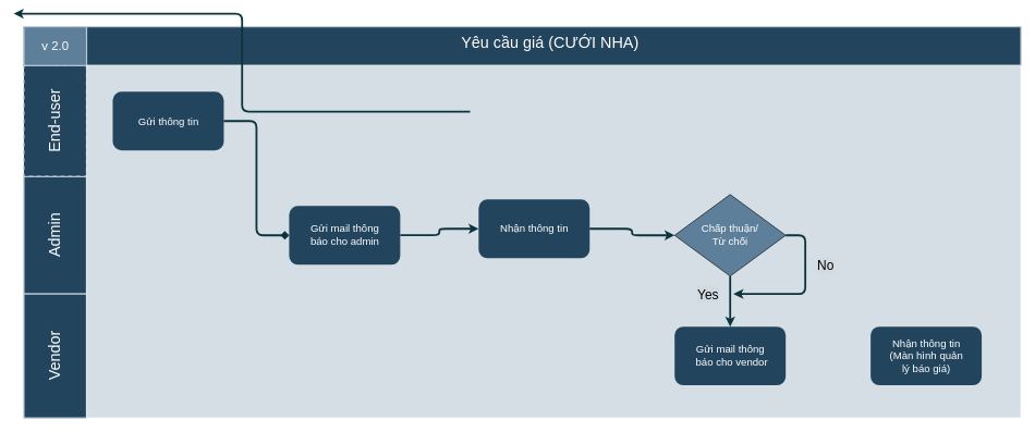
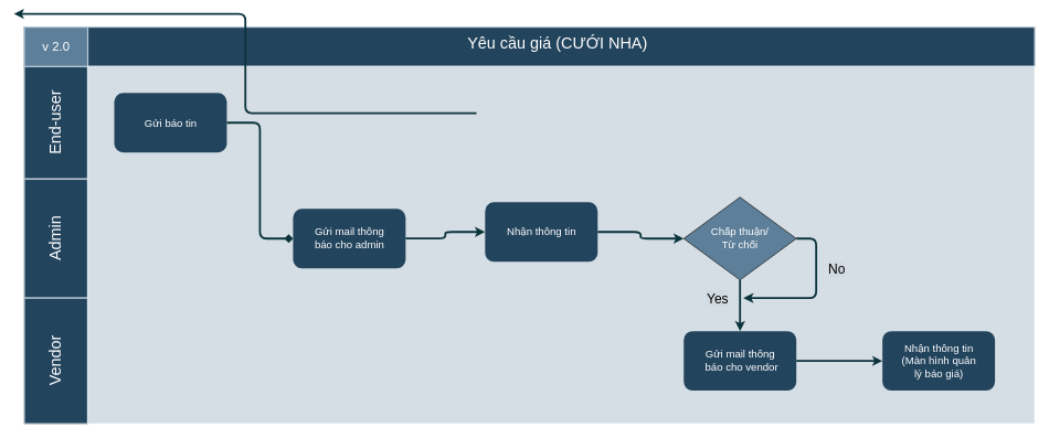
  <mxCell id="0" />
  <mxCell id="1" parent="0" />
  <mxCell id="2" value="Yêu cầu giá (CƯỚI NHA)" style="strokeColor=#BAC8D3;fillColor=#23445D;fontSize=24;strokeWidth=2;fontFamily=Helvetica;html=1;fontColor=#FFFFFF;fontStyle=0;spacingBottom=8;spacingRight=0;spacingLeft=83;" parent="1" vertex="1"><mxGeometry x="36" y="40.5" width="1526" height="59.5" as="geometry" /></mxCell>
- <mxCell id="3" value="End-user&lt;br&gt;" style="strokeColor=#BAC8D3;fillColor=#23445D;fontSize=24;strokeWidth=2;horizontal=0;fontFamily=Helvetica;html=1;fontColor=#FFFFFF;fontStyle=0;dashed=1;" parent="1" vertex="1"><mxGeometry x="36" y="100" width="96" height="170" as="geometry" /></mxCell>
+ <mxCell id="3" value="End-user&lt;br&gt;" style="strokeColor=#BAC8D3;fillColor=#23445D;fontSize=24;strokeWidth=2;horizontal=0;fontFamily=Helvetica;html=1;fontColor=#FFFFFF;fontStyle=0" parent="1" vertex="1"><mxGeometry x="36" y="100" width="96" height="170" as="geometry" /></mxCell>
  <mxCell id="4" value="v 2.0" style="strokeColor=#BAC8D3;fillColor=#5d7f99;fontSize=19;strokeWidth=2;fontFamily=Helvetica;html=1;labelBackgroundColor=none;fontColor=#FFFFFF;" parent="1" vertex="1"><mxGeometry x="36" y="40.5" width="96" height="59.5" as="geometry" /></mxCell>
  <mxCell id="5" value="Admin" style="strokeColor=#BAC8D3;fillColor=#23445D;fontSize=24;strokeWidth=2;horizontal=0;fontFamily=Helvetica;html=1;fontColor=#FFFFFF;fontStyle=0" parent="1" vertex="1"><mxGeometry x="36" y="270.25" width="96" height="179.75" as="geometry" /></mxCell>
  <mxCell id="6" value="Vendor" style="strokeColor=#BAC8D3;fillColor=#23445D;fontSize=24;strokeWidth=2;horizontal=0;fontFamily=Helvetica;html=1;fontColor=#FFFFFF;fontStyle=0" parent="1" vertex="1"><mxGeometry x="36" y="450" width="96" height="190" as="geometry" /></mxCell>
  <mxCell id="7" value="" style="strokeColor=#FFFFFF;fillColor=#BAC8D3;fontSize=18;strokeWidth=2;fontFamily=Helvetica;html=1;opacity=60;" parent="1" vertex="1"><mxGeometry x="132" y="100" width="1430" height="540" as="geometry" /></mxCell>
- <mxCell id="8" value="&lt;font style=&quot;font-size: 16px;&quot; color=&quot;#ffffff&quot;&gt;Gửi thông tin&lt;/font&gt;" style="rounded=1;fillColor=#23445D;strokeColor=none;strokeWidth=2;fontFamily=Helvetica;html=1;gradientColor=none;" parent="1" vertex="1"><mxGeometry x="172" y="140" width="170" height="90" as="geometry" /></mxCell>
+ <mxCell id="8" value="&lt;font style=&quot;font-size: 16px;&quot; color=&quot;#ffffff&quot;&gt;Gửi báo tin&lt;/font&gt;" style="rounded=1;fillColor=#23445D;strokeColor=none;strokeWidth=2;fontFamily=Helvetica;html=1;gradientColor=none;" parent="1" vertex="1"><mxGeometry x="172" y="140" width="170" height="90" as="geometry" /></mxCell>
  <mxCell id="9" value="" style="edgeStyle=elbowEdgeStyle;elbow=horizontal;strokeWidth=3;strokeColor=#0C343D;fontFamily=Helvetica;html=1;" parent="1" edge="1"><mxGeometry x="6.449" y="830.5" width="131.973" height="100" as="geometry"><mxPoint x="719.005" y="170.5" as="sourcePoint" /><mxPoint x="20.422" y="20.5" as="targetPoint" /></mxGeometry></mxCell>
  <mxCell id="10" value="" style="edgeStyle=elbowEdgeStyle;elbow=horizontal;strokeWidth=3;strokeColor=#0C343D;fontFamily=Helvetica;html=1;exitX=1;exitY=0.5;exitDx=0;exitDy=0;entryX=0;entryY=0.5;entryDx=0;entryDy=0;endArrow=diamond;" edge="1" parent="1" source="8" target="11"><mxGeometry x="-356.551" y="1005" width="131.973" height="100" as="geometry"><mxPoint x="362" y="345.5" as="sourcePoint" /><mxPoint x="892" y="345.5" as="targetPoint" /></mxGeometry></mxCell>
  <mxCell id="11" value="&lt;font color=&quot;#ffffff&quot;&gt;&lt;span style=&quot;font-size: 16px;&quot;&gt;Gửi mail thông &lt;br&gt;báo cho admin&lt;/span&gt;&lt;/font&gt;" style="rounded=1;fillColor=#23445D;strokeColor=none;strokeWidth=2;fontFamily=Helvetica;html=1;gradientColor=none;" vertex="1" parent="1"><mxGeometry x="442" y="315.12" width="170" height="90" as="geometry" /></mxCell>
  <mxCell id="12" value="&lt;font color=&quot;#ffffff&quot;&gt;&lt;span class=&quot;custom-cursor-default-hover&quot; style=&quot;font-size: 16px;&quot;&gt;Nhận thông tin&lt;/span&gt;&lt;/font&gt;" style="rounded=1;fillColor=#23445D;strokeColor=none;strokeWidth=2;fontFamily=Helvetica;html=1;gradientColor=none;" vertex="1" parent="1"><mxGeometry x="732" y="305.12" width="170" height="90" as="geometry" /></mxCell>
+ <mxCell id="13" value="" style="edgeStyle=elbowEdgeStyle;elbow=horizontal;strokeWidth=3;strokeColor=#0C343D;fontFamily=Helvetica;html=1;exitX=1;exitY=0.5;exitDx=0;exitDy=0;entryX=0;entryY=0.5;entryDx=0;entryDy=0;" edge="1" parent="1" source="15" target="17"><mxGeometry x="483.449" y="1370" width="131.973" height="100" as="geometry"><mxPoint x="1182" y="550" as="sourcePoint" /><mxPoint x="1282" y="725" as="targetPoint" /></mxGeometry></mxCell>
  <mxCell id="14" value="" style="edgeStyle=elbowEdgeStyle;elbow=horizontal;strokeWidth=3;strokeColor=#0C343D;fontFamily=Helvetica;html=1;exitX=1;exitY=0.5;exitDx=0;exitDy=0;entryX=0;entryY=0.5;entryDx=0;entryDy=0;" edge="1" parent="1" target="12"><mxGeometry x="-86.551" y="1180" width="131.973" height="100" as="geometry"><mxPoint x="612" y="360" as="sourcePoint" /><mxPoint x="712" y="535" as="targetPoint" /></mxGeometry></mxCell>
  <mxCell id="15" value="&lt;font color=&quot;#ffffff&quot;&gt;&lt;span style=&quot;font-size: 16px;&quot;&gt;Gửi mail thông&lt;br&gt;&amp;nbsp;báo cho vendor&lt;/span&gt;&lt;/font&gt;" style="rounded=1;fillColor=#23445D;strokeColor=none;strokeWidth=2;fontFamily=Helvetica;html=1;gradientColor=none;" vertex="1" parent="1"><mxGeometry x="1032" y="500" width="170" height="90" as="geometry" /></mxCell>
  <mxCell id="16" value="" style="edgeStyle=elbowEdgeStyle;elbow=horizontal;strokeWidth=3;strokeColor=#0C343D;fontFamily=Helvetica;html=1;entryX=0.5;entryY=0;entryDx=0;entryDy=0;exitX=0.5;exitY=1;exitDx=0;exitDy=0;" edge="1" parent="1" source="18" target="15"><mxGeometry x="593.449" y="1251" width="131.973" height="100" as="geometry"><mxPoint x="1097" y="405" as="sourcePoint" /><mxPoint x="1392" y="606" as="targetPoint" /></mxGeometry></mxCell>
  <mxCell id="17" value="&lt;font color=&quot;#ffffff&quot;&gt;&lt;span class=&quot;custom-cursor-default-hover&quot; style=&quot;font-size: 16px;&quot;&gt;Nhận thông tin &lt;br&gt;(Màn hình quản &lt;br&gt;lý báo giá)&lt;/span&gt;&lt;/font&gt;" style="rounded=1;fillColor=#23445D;strokeColor=none;strokeWidth=2;fontFamily=Helvetica;html=1;gradientColor=none;" vertex="1" parent="1"><mxGeometry x="1332" y="500" width="170" height="90" as="geometry" /></mxCell>
  <mxCell id="18" value="&lt;font style=&quot;font-size: 16px;&quot; color=&quot;#ffffff&quot;&gt;Chấp thuận/ &lt;br&gt;Từ chối&lt;/font&gt;" style="rhombus;whiteSpace=wrap;html=1;fillStyle=auto;fillColor=#5d7f99;" vertex="1" parent="1"><mxGeometry x="1032" y="297.54" width="170" height="125.18" as="geometry" /></mxCell>
  <mxCell id="19" value="" style="edgeStyle=elbowEdgeStyle;elbow=horizontal;strokeWidth=3;strokeColor=#0C343D;fontFamily=Helvetica;html=1;entryX=0;entryY=0.5;entryDx=0;entryDy=0;exitX=1;exitY=0.5;exitDx=0;exitDy=0;" edge="1" parent="1" source="12" target="18"><mxGeometry x="763.449" y="1120" width="131.973" height="100" as="geometry"><mxPoint x="1462" y="300" as="sourcePoint" /><mxPoint x="1562" y="475" as="targetPoint" /></mxGeometry></mxCell>
  <mxCell id="20" value="" style="edgeStyle=elbowEdgeStyle;elbow=horizontal;strokeWidth=3;strokeColor=#0C343D;fontFamily=Helvetica;html=1;exitX=1;exitY=0.5;exitDx=0;exitDy=0;" edge="1" parent="1" source="18"><mxGeometry x="503.449" y="1180" width="131.973" height="100" as="geometry"><mxPoint x="1202" y="360" as="sourcePoint" /><mxPoint x="1122" y="450" as="targetPoint" /><Array as="points"><mxPoint x="1232" y="410" /><mxPoint x="1202" y="410" /></Array></mxGeometry></mxCell>
  <mxCell id="21" value="No" style="edgeLabel;html=1;align=center;verticalAlign=middle;resizable=0;points=[];fontSize=20;labelBackgroundColor=#d2dae1;" vertex="1" connectable="0" parent="20"><mxGeometry relative="1" as="geometry"><mxPoint x="30" y="-40" as="offset" /></mxGeometry></mxCell>
  <mxCell id="22" value="Yes" style="edgeLabel;html=1;align=center;verticalAlign=middle;resizable=0;points=[];fontSize=20;labelBackgroundColor=#d2dae1;" vertex="1" connectable="0" parent="1"><mxGeometry x="1282" y="415.515" as="geometry"><mxPoint x="-200" y="34" as="offset" /></mxGeometry></mxCell>
